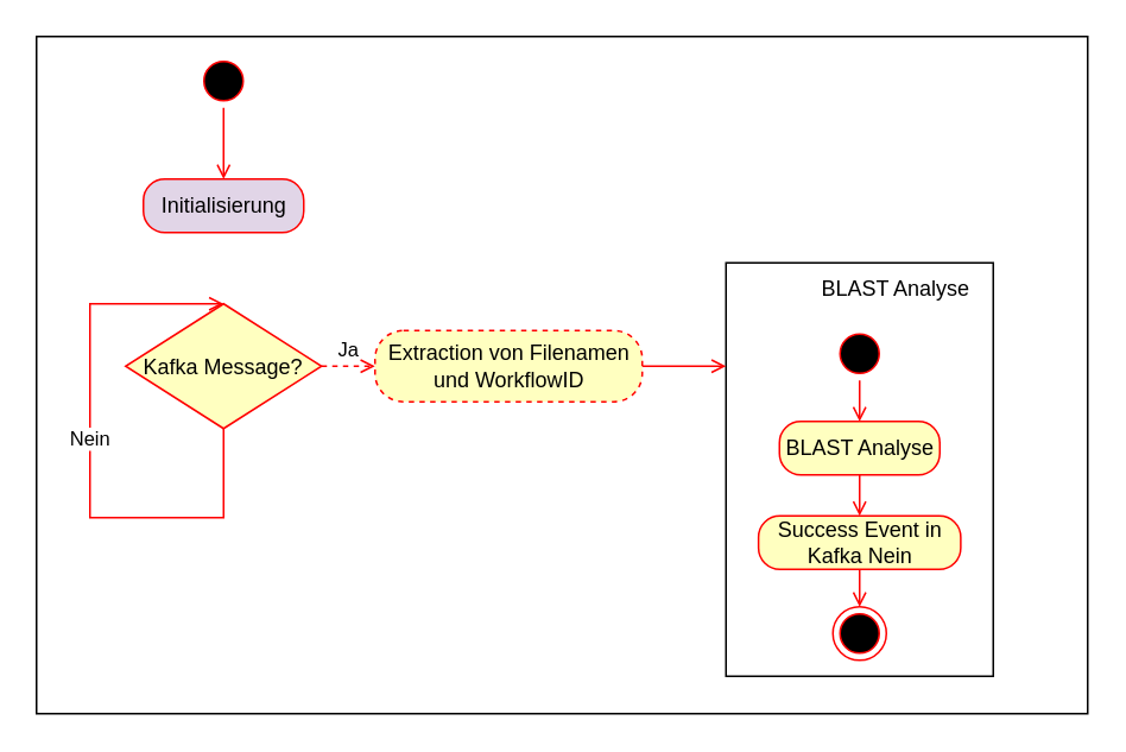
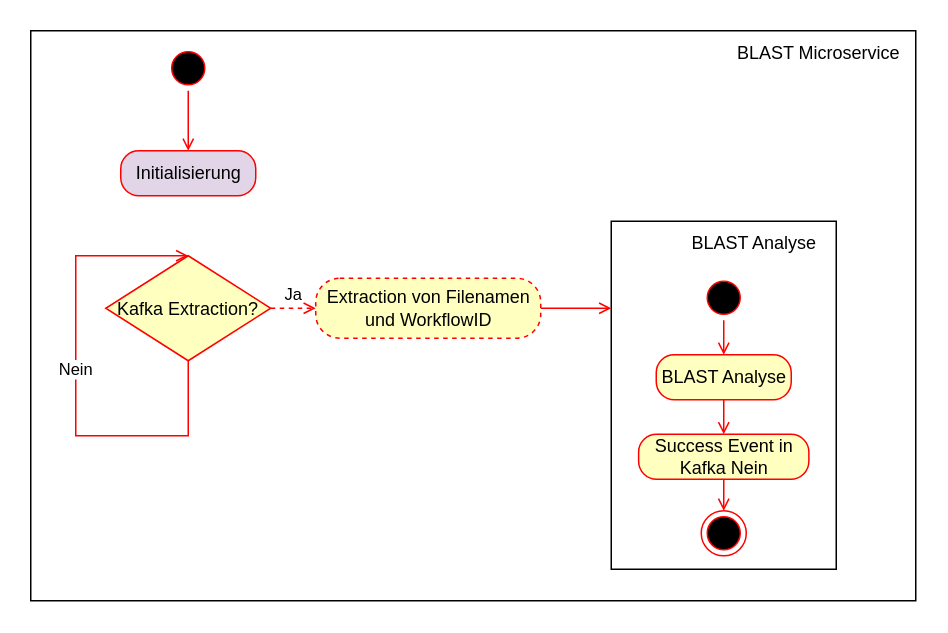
  <mxCell id="0" />
  <mxCell id="1" parent="0" />
  <mxCell id="2" value="" style="whiteSpace=wrap;html=1;" parent="1" vertex="1"><mxGeometry x="20" y="20" width="590" height="380" as="geometry" /></mxCell>
  <mxCell id="3" value="" style="whiteSpace=wrap;html=1;" parent="1" vertex="1"><mxGeometry x="407" y="147" width="150" height="232" as="geometry" /></mxCell>
  <mxCell id="4" style="edgeStyle=orthogonalEdgeStyle;rounded=0;orthogonalLoop=1;jettySize=auto;html=1;exitX=0.5;exitY=1;exitDx=0;exitDy=0;entryX=0.5;entryY=0;entryDx=0;entryDy=0;strokeColor=#FF0000;endArrow=open;endFill=0;" parent="1" source="5" target="6" edge="1"><mxGeometry relative="1" as="geometry" /></mxCell>
  <mxCell id="5" value="" style="ellipse;html=1;shape=startState;fillColor=#000000;strokeColor=#ff0000;" parent="1" vertex="1"><mxGeometry x="110" y="30" width="30" height="30" as="geometry" /></mxCell>
  <mxCell id="6" value="Initialisierung" style="html=1;fillColor=#e1d5e7;strokeColor=#ff0000;fontColor=#000000;rounded=1;arcSize=40;" parent="1" vertex="1"><mxGeometry x="80" y="100" width="90" height="30" as="geometry" /></mxCell>
- <mxCell id="7" value="Kafka Message?" style="rhombus;fillColor=#ffffc0;strokeColor=#ff0000;fontColor=#000000;rounded=0;arcSize=40;" parent="1" vertex="1"><mxGeometry x="70" y="170" width="110" height="70" as="geometry" /></mxCell>
+ <mxCell id="7" value="Kafka Extraction?" style="rhombus;fillColor=#ffffc0;strokeColor=#ff0000;fontColor=#000000;rounded=0;arcSize=40;" parent="1" vertex="1"><mxGeometry x="70" y="170" width="110" height="70" as="geometry" /></mxCell>
  <mxCell id="8" value="Ja" style="html=1;verticalAlign=bottom;endArrow=open;rounded=0;exitX=1;exitY=0.5;exitDx=0;exitDy=0;entryX=0;entryY=0.5;entryDx=0;entryDy=0;strokeColor=#FF0000;endFill=0;dashed=1;" parent="1" source="7" target="11" edge="1"><mxGeometry width="80" relative="1" as="geometry"><mxPoint x="210" y="210" as="sourcePoint" /><mxPoint x="230" y="205" as="targetPoint" /></mxGeometry></mxCell>
  <mxCell id="9" value="Nein" style="html=1;verticalAlign=bottom;endArrow=open;rounded=0;exitX=0.5;exitY=1;exitDx=0;exitDy=0;entryX=0.5;entryY=0;entryDx=0;entryDy=0;strokeColor=#FF0000;endFill=0;" parent="1" source="7" target="7" edge="1"><mxGeometry width="80" relative="1" as="geometry"><mxPoint x="150" y="270" as="sourcePoint" /><mxPoint x="240" y="270" as="targetPoint" /><Array as="points"><mxPoint x="125" y="290" /><mxPoint x="120" y="290" /><mxPoint x="50" y="290" /><mxPoint x="50" y="170" /></Array></mxGeometry></mxCell>
  <mxCell id="10" style="edgeStyle=orthogonalEdgeStyle;rounded=0;orthogonalLoop=1;jettySize=auto;html=1;exitX=1;exitY=0.5;exitDx=0;exitDy=0;entryX=0;entryY=0.25;entryDx=0;entryDy=0;strokeColor=#FF0000;endArrow=open;endFill=0;" parent="1" source="11" target="3" edge="1"><mxGeometry relative="1" as="geometry" /></mxCell>
  <mxCell id="11" value="Extraction von Filenamen &lt;br&gt;und WorkflowID" style="html=1;fillColor=#ffffc0;strokeColor=#ff0000;fontColor=#000000;rounded=1;arcSize=40;dashed=1;" parent="1" vertex="1"><mxGeometry x="210" y="185" width="150" height="40" as="geometry" /></mxCell>
  <mxCell id="12" value="BLAST Analyse" style="html=1;fillColor=#ffffc0;strokeColor=#ff0000;fontColor=#000000;rounded=1;arcSize=40;" parent="1" vertex="1"><mxGeometry x="437" y="236" width="90" height="30" as="geometry" /></mxCell>
  <mxCell id="13" style="edgeStyle=orthogonalEdgeStyle;rounded=0;orthogonalLoop=1;jettySize=auto;html=1;exitX=0.5;exitY=1;exitDx=0;exitDy=0;entryX=0.5;entryY=0;entryDx=0;entryDy=0;strokeColor=#FF0000;endArrow=open;endFill=0;" parent="1" source="14" target="12" edge="1"><mxGeometry relative="1" as="geometry" /></mxCell>
  <mxCell id="14" value="" style="ellipse;html=1;shape=startState;fillColor=#000000;strokeColor=#ff0000;" parent="1" vertex="1"><mxGeometry x="467" y="183" width="30" height="30" as="geometry" /></mxCell>
  <mxCell id="15" value="" style="ellipse;html=1;shape=endState;fillColor=#000000;strokeColor=#ff0000;" parent="1" vertex="1"><mxGeometry x="467" y="340" width="30" height="30" as="geometry" /></mxCell>
+ <mxCell id="16" value="BLAST Microservice" style="text;html=1;resizable=0;autosize=1;align=center;verticalAlign=middle;points=[];fillColor=none;strokeColor=none;rounded=0;" parent="1" vertex="1"><mxGeometry x="480" y="20" width="130" height="30" as="geometry" /></mxCell>
  <mxCell id="17" value="BLAST Analyse" style="text;html=1;resizable=0;autosize=1;align=center;verticalAlign=middle;points=[];fillColor=none;strokeColor=none;rounded=0;" parent="1" vertex="1"><mxGeometry x="447" y="147" width="110" height="30" as="geometry" /></mxCell>
  <mxCell id="18" value="Success Event in &lt;br&gt;Kafka Nein" style="html=1;fillColor=#ffffc0;strokeColor=#ff0000;fontColor=#000000;rounded=1;arcSize=40;" parent="1" vertex="1"><mxGeometry x="425.25" y="289" width="113.5" height="30" as="geometry" /></mxCell>
  <mxCell id="19" style="edgeStyle=orthogonalEdgeStyle;rounded=0;orthogonalLoop=1;jettySize=auto;html=1;exitX=0.5;exitY=1;exitDx=0;exitDy=0;entryX=0.5;entryY=0;entryDx=0;entryDy=0;strokeColor=#FF0000;endArrow=open;endFill=0;" parent="1" source="12" target="18" edge="1"><mxGeometry relative="1" as="geometry"><mxPoint x="481.5" y="270" as="sourcePoint" /><mxPoint x="481.5" y="293" as="targetPoint" /></mxGeometry></mxCell>
  <mxCell id="20" style="edgeStyle=orthogonalEdgeStyle;rounded=0;orthogonalLoop=1;jettySize=auto;html=1;exitX=0.5;exitY=1;exitDx=0;exitDy=0;entryX=0.5;entryY=0;entryDx=0;entryDy=0;strokeColor=#FF0000;endArrow=open;endFill=0;" parent="1" source="18" target="15" edge="1"><mxGeometry relative="1" as="geometry"><mxPoint x="481.5" y="320" as="sourcePoint" /><mxPoint x="481.5" y="343" as="targetPoint" /></mxGeometry></mxCell>
